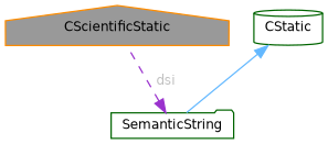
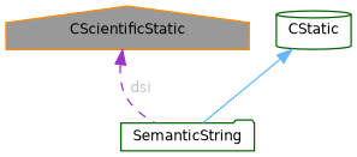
  digraph {
    node [color=darkgreen fillcolor=white fontname=Helvetica fontsize=10 style=filled]
    edge [dir=back fontname=Helvetica fontsize=10 labelfontname=Helvetica labelfontsize=10]
    n1 [color=darkorange fillcolor=grey60 fontcolor=black height=0.2 label=CScientificStatic shape=house width=0.4]
    n2 [height=0.2 label=CStatic shape=cylinder width=0.4]
    n3 [height=0.2 label=SemanticString shape=folder width=0.4]
    n2 -> n3 [color=steelblue1 style=solid]
-   n3 -> n1 [color=darkorchid3 fontcolor=grey label=" dsi" style=dashed]
+   n1 -> n3 [color=darkorchid3 fontcolor=grey label=" dsi" style=dashed]
  }
